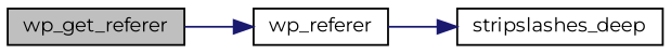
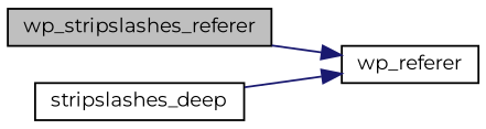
  digraph {
    fontname=Montserrat
    rankdir=LR
    node [color=black fillcolor=white fontname=Montserrat fontsize=10 shape=record style=filled]
    edge [color=midnightblue fontname=Montserrat fontsize=10 labelfontname=Helvetica labelfontsize=10 style=solid]
-   n1 [fillcolor=grey75 fontcolor=black height=0.2 label=wp_get_referer width=0.4]
+   n1 [fillcolor=grey75 fontcolor=black height=0.2 label=wp_stripslashes_referer width=0.4]
    n2 [height=0.2 label=wp_referer width=0.4]
    n3 [height=0.2 label=stripslashes_deep width=0.4]
    n1 -> n2
-   n2 -> n3
+   n3 -> n2
  }
